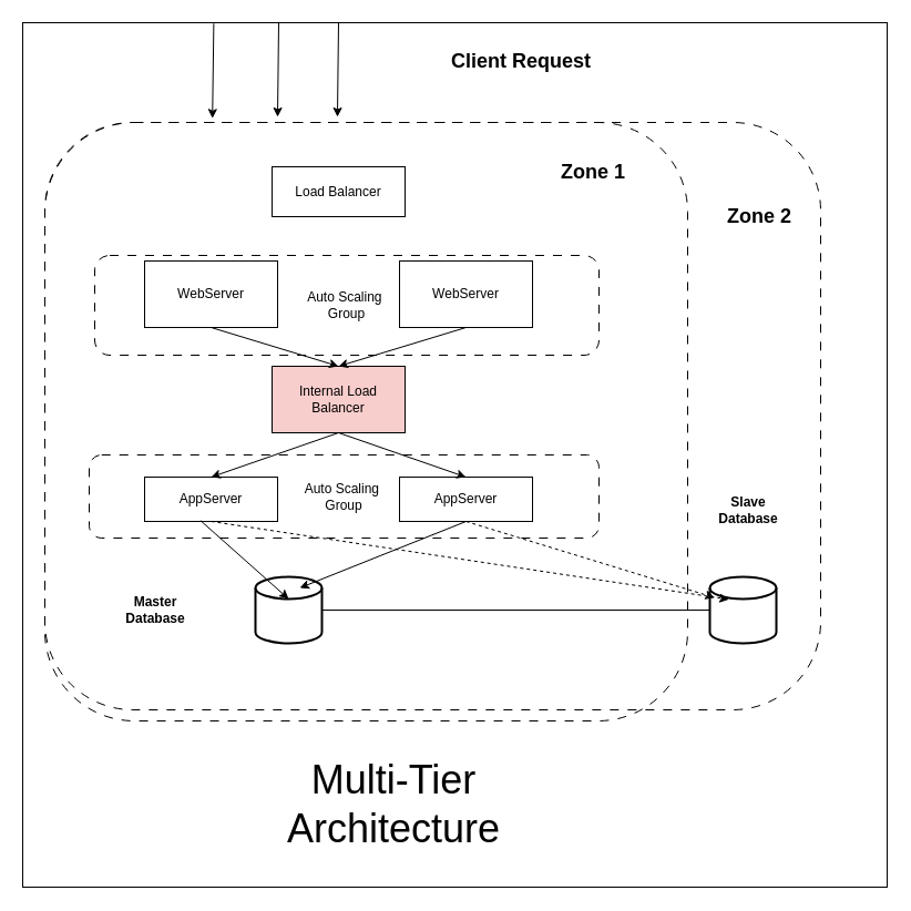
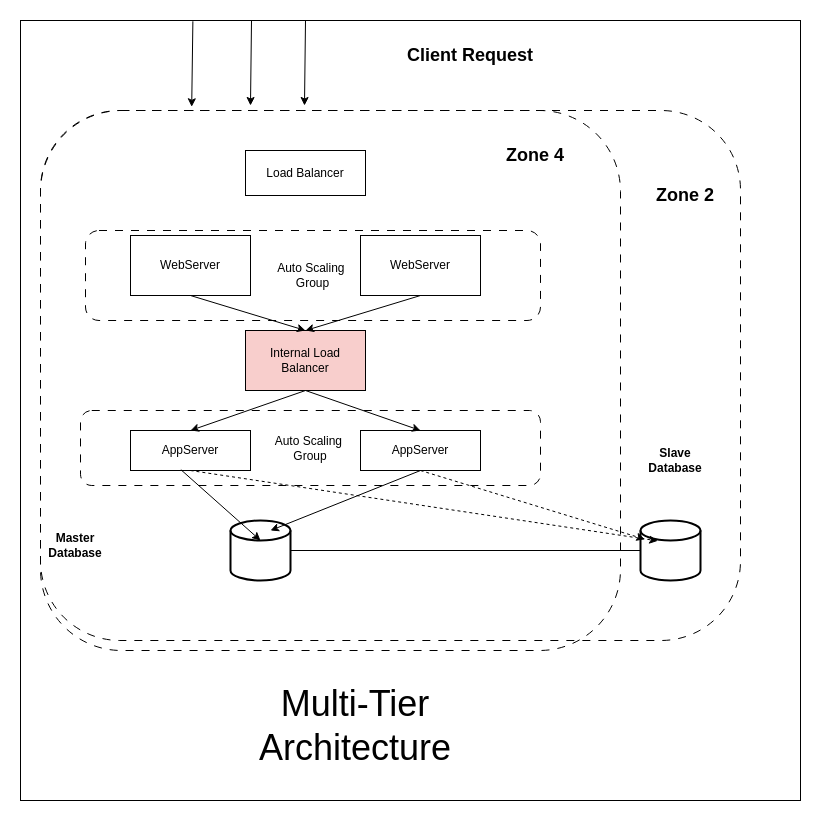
  <mxCell id="0" />
  <mxCell id="1" parent="0" />
  <mxCell id="2" value="" style="whiteSpace=wrap;html=1;aspect=fixed;" vertex="1" parent="1"><mxGeometry x="20" width="780" height="780" as="geometry" y="20" /></mxCell>
  <mxCell id="3" value="" style="rounded=1;whiteSpace=wrap;html=1;fillColor=none;dashed=1;dashPattern=8 8;" vertex="1" parent="1"><mxGeometry x="40" y="110" width="580" height="540" as="geometry" /></mxCell>
  <mxCell id="4" value="&lt;div style=&quot;&quot;&gt;&lt;span style=&quot;background-color: initial;&quot;&gt;Auto Scaling&amp;nbsp;&lt;/span&gt;&lt;/div&gt;&lt;div style=&quot;&quot;&gt;&lt;span style=&quot;background-color: initial;&quot;&gt;Group&lt;/span&gt;&lt;/div&gt;" style="rounded=1;whiteSpace=wrap;html=1;fillColor=none;dashed=1;dashPattern=8 8;align=center;" vertex="1" parent="1"><mxGeometry x="85" y="230" width="455" height="90" as="geometry" /></mxCell>
  <mxCell id="5" value="&lt;div style=&quot;border-color: var(--border-color);&quot;&gt;Auto Scaling&amp;nbsp;&lt;/div&gt;&lt;div style=&quot;border-color: var(--border-color);&quot;&gt;&lt;span style=&quot;border-color: var(--border-color); background-color: initial;&quot;&gt;Group&lt;/span&gt;&lt;/div&gt;" style="rounded=1;whiteSpace=wrap;html=1;fillColor=none;dashed=1;dashPattern=8 8;" vertex="1" parent="1"><mxGeometry x="80" y="410" width="460" height="75" as="geometry" /></mxCell>
  <mxCell id="6" value="" style="rounded=1;whiteSpace=wrap;html=1;fillColor=none;dashed=1;dashPattern=8 8;" vertex="1" parent="1"><mxGeometry x="40" y="110" width="700" height="530" as="geometry" /></mxCell>
  <mxCell id="7" value="" style="endArrow=none;html=1;rounded=0;exitX=1;exitY=0.5;exitDx=0;exitDy=0;exitPerimeter=0;" edge="1" parent="1" source="14" target="15"><mxGeometry width="50" height="50" relative="1" as="geometry"><mxPoint x="290" y="560" as="sourcePoint" /><mxPoint x="340" y="510" as="targetPoint" /></mxGeometry></mxCell>
  <mxCell id="8" value="Load Balancer" style="rounded=0;whiteSpace=wrap;html=1;" vertex="1" parent="1"><mxGeometry x="245" y="150" width="120" height="45" as="geometry" /></mxCell>
  <mxCell id="9" value="Internal Load Balancer" style="rounded=0;whiteSpace=wrap;html=1;fillColor=#f8cecc;" vertex="1" parent="1"><mxGeometry x="245" y="330" width="120" height="60" as="geometry" /></mxCell>
  <mxCell id="10" value="WebServer" style="rounded=0;whiteSpace=wrap;html=1;" vertex="1" parent="1"><mxGeometry x="360" y="235" width="120" height="60" as="geometry" /></mxCell>
  <mxCell id="11" value="WebServer" style="rounded=0;whiteSpace=wrap;html=1;" vertex="1" parent="1"><mxGeometry x="130" y="235" width="120" height="60" as="geometry" /></mxCell>
  <mxCell id="12" value="AppServer" style="rounded=0;whiteSpace=wrap;html=1;" vertex="1" parent="1"><mxGeometry x="130" y="430" width="120" height="40" as="geometry" /></mxCell>
  <mxCell id="13" value="AppServer" style="rounded=0;whiteSpace=wrap;html=1;" vertex="1" parent="1"><mxGeometry x="360" y="430" width="120" height="40" as="geometry" /></mxCell>
  <mxCell id="14" value="" style="strokeWidth=2;html=1;shape=mxgraph.flowchart.database;whiteSpace=wrap;" vertex="1" parent="1"><mxGeometry x="230" y="520" width="60" height="60" as="geometry" /></mxCell>
  <mxCell id="15" value="" style="strokeWidth=2;html=1;shape=mxgraph.flowchart.database;whiteSpace=wrap;" vertex="1" parent="1"><mxGeometry x="640" y="520" width="60" height="60" as="geometry" /></mxCell>
- <mxCell id="16" value="&lt;b&gt;Master Database&lt;/b&gt;" style="text;html=1;align=center;verticalAlign=middle;whiteSpace=wrap;rounded=0;" vertex="1" parent="1"><mxGeometry x="110" y="535" width="60" height="30" as="geometry" /></mxCell>
+ <mxCell id="16" value="&lt;b&gt;Master Database&lt;/b&gt;" style="text;html=1;align=center;verticalAlign=middle;whiteSpace=wrap;rounded=0;" vertex="1" parent="1"><mxGeometry x="45" y="530" width="60" height="30" as="geometry" /></mxCell>
  <mxCell id="17" value="&lt;span&gt;Slave Database&lt;/span&gt;" style="text;html=1;align=center;verticalAlign=middle;whiteSpace=wrap;rounded=0;fontStyle=1" vertex="1" parent="1"><mxGeometry x="645" y="445" width="60" height="30" as="geometry" /></mxCell>
  <mxCell id="18" value="" style="endArrow=classic;html=1;rounded=0;exitX=0.5;exitY=1;exitDx=0;exitDy=0;entryX=0.5;entryY=0;entryDx=0;entryDy=0;entryPerimeter=0;" edge="1" parent="1" source="13"><mxGeometry width="50" height="50" relative="1" as="geometry"><mxPoint x="200" y="480" as="sourcePoint" /><mxPoint x="270" y="530" as="targetPoint" /><Array as="points" /></mxGeometry></mxCell>
  <mxCell id="19" value="" style="endArrow=classic;html=1;rounded=0;exitX=0.42;exitY=0.98;exitDx=0;exitDy=0;entryX=0.5;entryY=0.333;entryDx=0;entryDy=0;entryPerimeter=0;exitPerimeter=0;" edge="1" parent="1" source="12" target="14"><mxGeometry width="50" height="50" relative="1" as="geometry"><mxPoint x="430" y="480" as="sourcePoint" /><mxPoint x="280" y="540" as="targetPoint" /><Array as="points" /></mxGeometry></mxCell>
  <mxCell id="20" value="" style="endArrow=classic;html=1;rounded=0;exitX=0.5;exitY=1;exitDx=0;exitDy=0;entryX=0.287;entryY=0.34;entryDx=0;entryDy=0;entryPerimeter=0;dashed=1;" edge="1" parent="1" source="12" target="15"><mxGeometry width="50" height="50" relative="1" as="geometry"><mxPoint x="190" y="479" as="sourcePoint" /><mxPoint x="270" y="550" as="targetPoint" /><Array as="points" /></mxGeometry></mxCell>
  <mxCell id="21" value="" style="endArrow=classic;html=1;rounded=0;exitX=0.5;exitY=1;exitDx=0;exitDy=0;entryX=0.073;entryY=0.313;entryDx=0;entryDy=0;entryPerimeter=0;dashed=1;" edge="1" parent="1" source="13" target="15"><mxGeometry width="50" height="50" relative="1" as="geometry"><mxPoint x="430" y="480" as="sourcePoint" /><mxPoint x="280" y="540" as="targetPoint" /><Array as="points" /></mxGeometry></mxCell>
  <mxCell id="22" value="" style="endArrow=classic;html=1;rounded=0;entryX=0.5;entryY=0;entryDx=0;entryDy=0;" edge="1" parent="1" target="12"><mxGeometry width="50" height="50" relative="1" as="geometry"><mxPoint x="305" y="390" as="sourcePoint" /><mxPoint x="330" y="380" as="targetPoint" /></mxGeometry></mxCell>
  <mxCell id="23" value="" style="endArrow=classic;html=1;rounded=0;entryX=0.5;entryY=0;entryDx=0;entryDy=0;exitX=0.5;exitY=1;exitDx=0;exitDy=0;" edge="1" parent="1" source="9" target="13"><mxGeometry width="50" height="50" relative="1" as="geometry"><mxPoint x="309" y="402" as="sourcePoint" /><mxPoint x="200" y="440" as="targetPoint" /></mxGeometry></mxCell>
  <mxCell id="24" value="" style="endArrow=classic;html=1;rounded=0;exitX=0.5;exitY=1;exitDx=0;exitDy=0;entryX=0.5;entryY=0;entryDx=0;entryDy=0;" edge="1" parent="1" source="11" target="9"><mxGeometry width="50" height="50" relative="1" as="geometry"><mxPoint x="280" y="390" as="sourcePoint" /><mxPoint x="330" y="340" as="targetPoint" /></mxGeometry></mxCell>
  <mxCell id="25" value="" style="endArrow=classic;html=1;rounded=0;entryX=0.5;entryY=0;entryDx=0;entryDy=0;exitX=0.5;exitY=1;exitDx=0;exitDy=0;" edge="1" parent="1" source="10" target="9"><mxGeometry width="50" height="50" relative="1" as="geometry"><mxPoint x="200" y="305" as="sourcePoint" /><mxPoint x="315" y="340" as="targetPoint" /></mxGeometry></mxCell>
  <mxCell id="26" value="" style="endArrow=classic;html=1;rounded=0;exitX=0.221;exitY=0.001;exitDx=0;exitDy=0;exitPerimeter=0;entryX=0.216;entryY=-0.007;entryDx=0;entryDy=0;entryPerimeter=0;" edge="1" parent="1" source="2" target="6"><mxGeometry width="50" height="50" relative="1" as="geometry"><mxPoint x="196" y="10" as="sourcePoint" /><mxPoint x="190" y="100" as="targetPoint" /></mxGeometry></mxCell>
  <mxCell id="27" value="" style="endArrow=classic;html=1;rounded=0;exitX=0.221;exitY=0.001;exitDx=0;exitDy=0;exitPerimeter=0;entryX=0.216;entryY=-0.007;entryDx=0;entryDy=0;entryPerimeter=0;" edge="1" parent="1"><mxGeometry width="50" height="50" relative="1" as="geometry"><mxPoint x="251" as="sourcePoint" y="20" /><mxPoint x="250" y="105" as="targetPoint" /></mxGeometry></mxCell>
  <mxCell id="28" value="" style="endArrow=classic;html=1;rounded=0;exitX=0.221;exitY=0.001;exitDx=0;exitDy=0;exitPerimeter=0;entryX=0.216;entryY=-0.007;entryDx=0;entryDy=0;entryPerimeter=0;" edge="1" parent="1"><mxGeometry width="50" height="50" relative="1" as="geometry"><mxPoint x="305" as="sourcePoint" y="20" /><mxPoint x="304" y="105" as="targetPoint" /></mxGeometry></mxCell>
  <mxCell id="29" value="Client Request&lt;br style=&quot;font-size: 18px;&quot;&gt;" style="text;html=1;align=center;verticalAlign=middle;whiteSpace=wrap;rounded=0;strokeWidth=2;fontSize=18;fontStyle=1" vertex="1" parent="1"><mxGeometry x="400" y="40" width="140" height="30" as="geometry" /></mxCell>
- <mxCell id="30" value="Zone 1" style="text;html=1;align=center;verticalAlign=middle;whiteSpace=wrap;rounded=0;strokeWidth=2;fontSize=18;fontStyle=1" vertex="1" parent="1"><mxGeometry x="490" y="140" width="90" height="30" as="geometry" /></mxCell>
+ <mxCell id="30" value="Zone 4" style="text;html=1;align=center;verticalAlign=middle;whiteSpace=wrap;rounded=0;strokeWidth=2;fontSize=18;fontStyle=1" vertex="1" parent="1"><mxGeometry x="490" y="140" width="90" height="30" as="geometry" /></mxCell>
  <mxCell id="31" value="Zone 2" style="text;html=1;align=center;verticalAlign=middle;whiteSpace=wrap;rounded=0;strokeWidth=2;fontSize=18;fontStyle=1" vertex="1" parent="1"><mxGeometry x="640" y="180" width="90" height="30" as="geometry" /></mxCell>
  <mxCell id="32" value="Multi-Tier Architecture" style="text;html=1;align=center;verticalAlign=middle;whiteSpace=wrap;rounded=0;fontSize=36;" vertex="1" parent="1"><mxGeometry x="220" y="710" width="270" height="30" as="geometry" /></mxCell>
